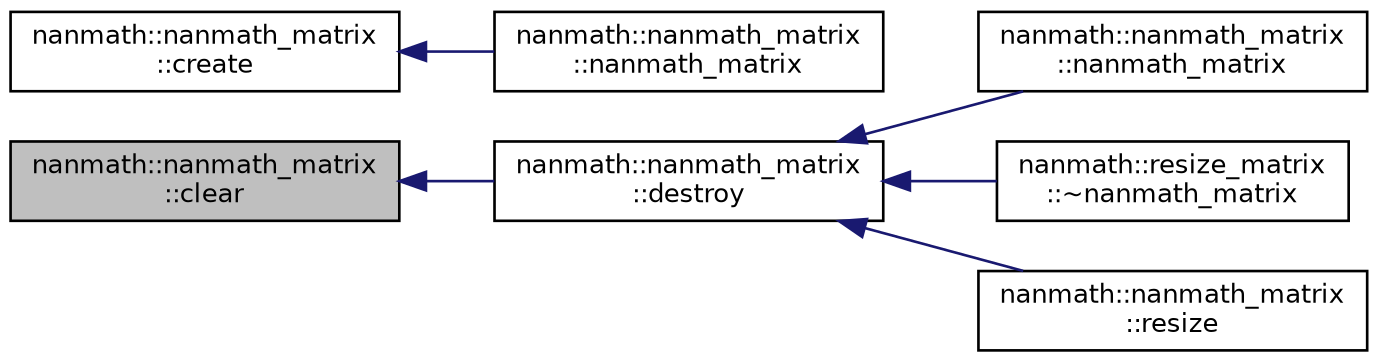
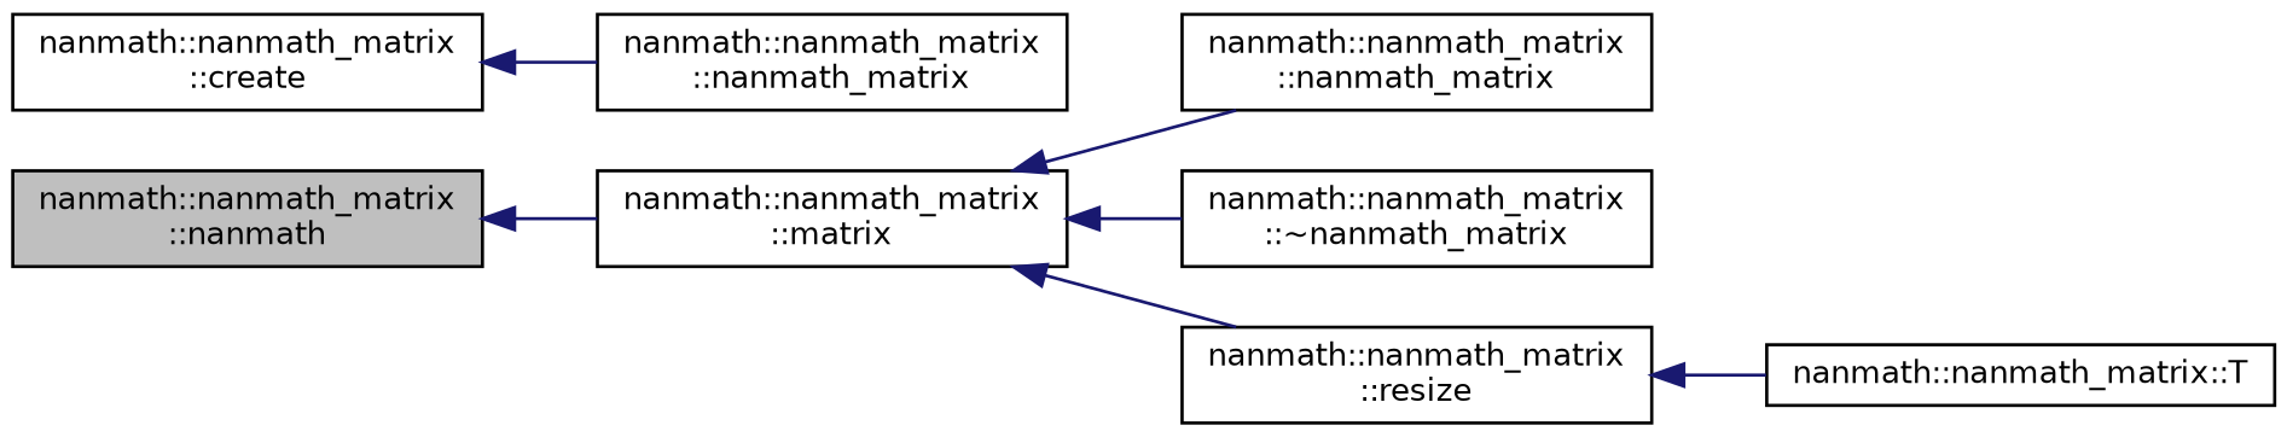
  digraph {
    rankdir=LR
    node [color=black fillcolor=white fontname=Helvetica fontsize=10 shape=record style=filled]
    edge [color=midnightblue dir=back fontname=Helvetica fontsize=10 labelfontname=Helvetica labelfontsize=10 style=solid]
-   n1 [fillcolor=grey75 fontcolor=black height=0.2 label="nanmath::nanmath_matrix\l::clear" width=0.4]
-   n2 [height=0.2 label="nanmath::nanmath_matrix\l::destroy" width=0.4]
+   n1 [fillcolor=grey75 fontcolor=black height=0.2 label="nanmath::nanmath_matrix\l::nanmath" width=0.4]
+   n2 [height=0.2 label="nanmath::nanmath_matrix\l::matrix" width=0.4]
    n3 [height=0.2 label="nanmath::nanmath_matrix\l::nanmath_matrix" width=0.4]
-   n4 [height=0.2 label="nanmath::resize_matrix\l::~nanmath_matrix" width=0.4]
+   n4 [height=0.2 label="nanmath::nanmath_matrix\l::~nanmath_matrix" width=0.4]
    n5 [height=0.2 label="nanmath::nanmath_matrix\l::resize" width=0.4]
    n6 [height=0.2 label="nanmath::nanmath_matrix\l::create" width=0.4]
    n7 [height=0.2 label="nanmath::nanmath_matrix\l::nanmath_matrix" width=0.4]
+   n8 [height=0.2 label="nanmath::nanmath_matrix::T" width=0.4]
    n1 -> n2
    n2 -> n3
    n2 -> n4
    n2 -> n5
+   n5 -> n8
    n6 -> n7
  }
